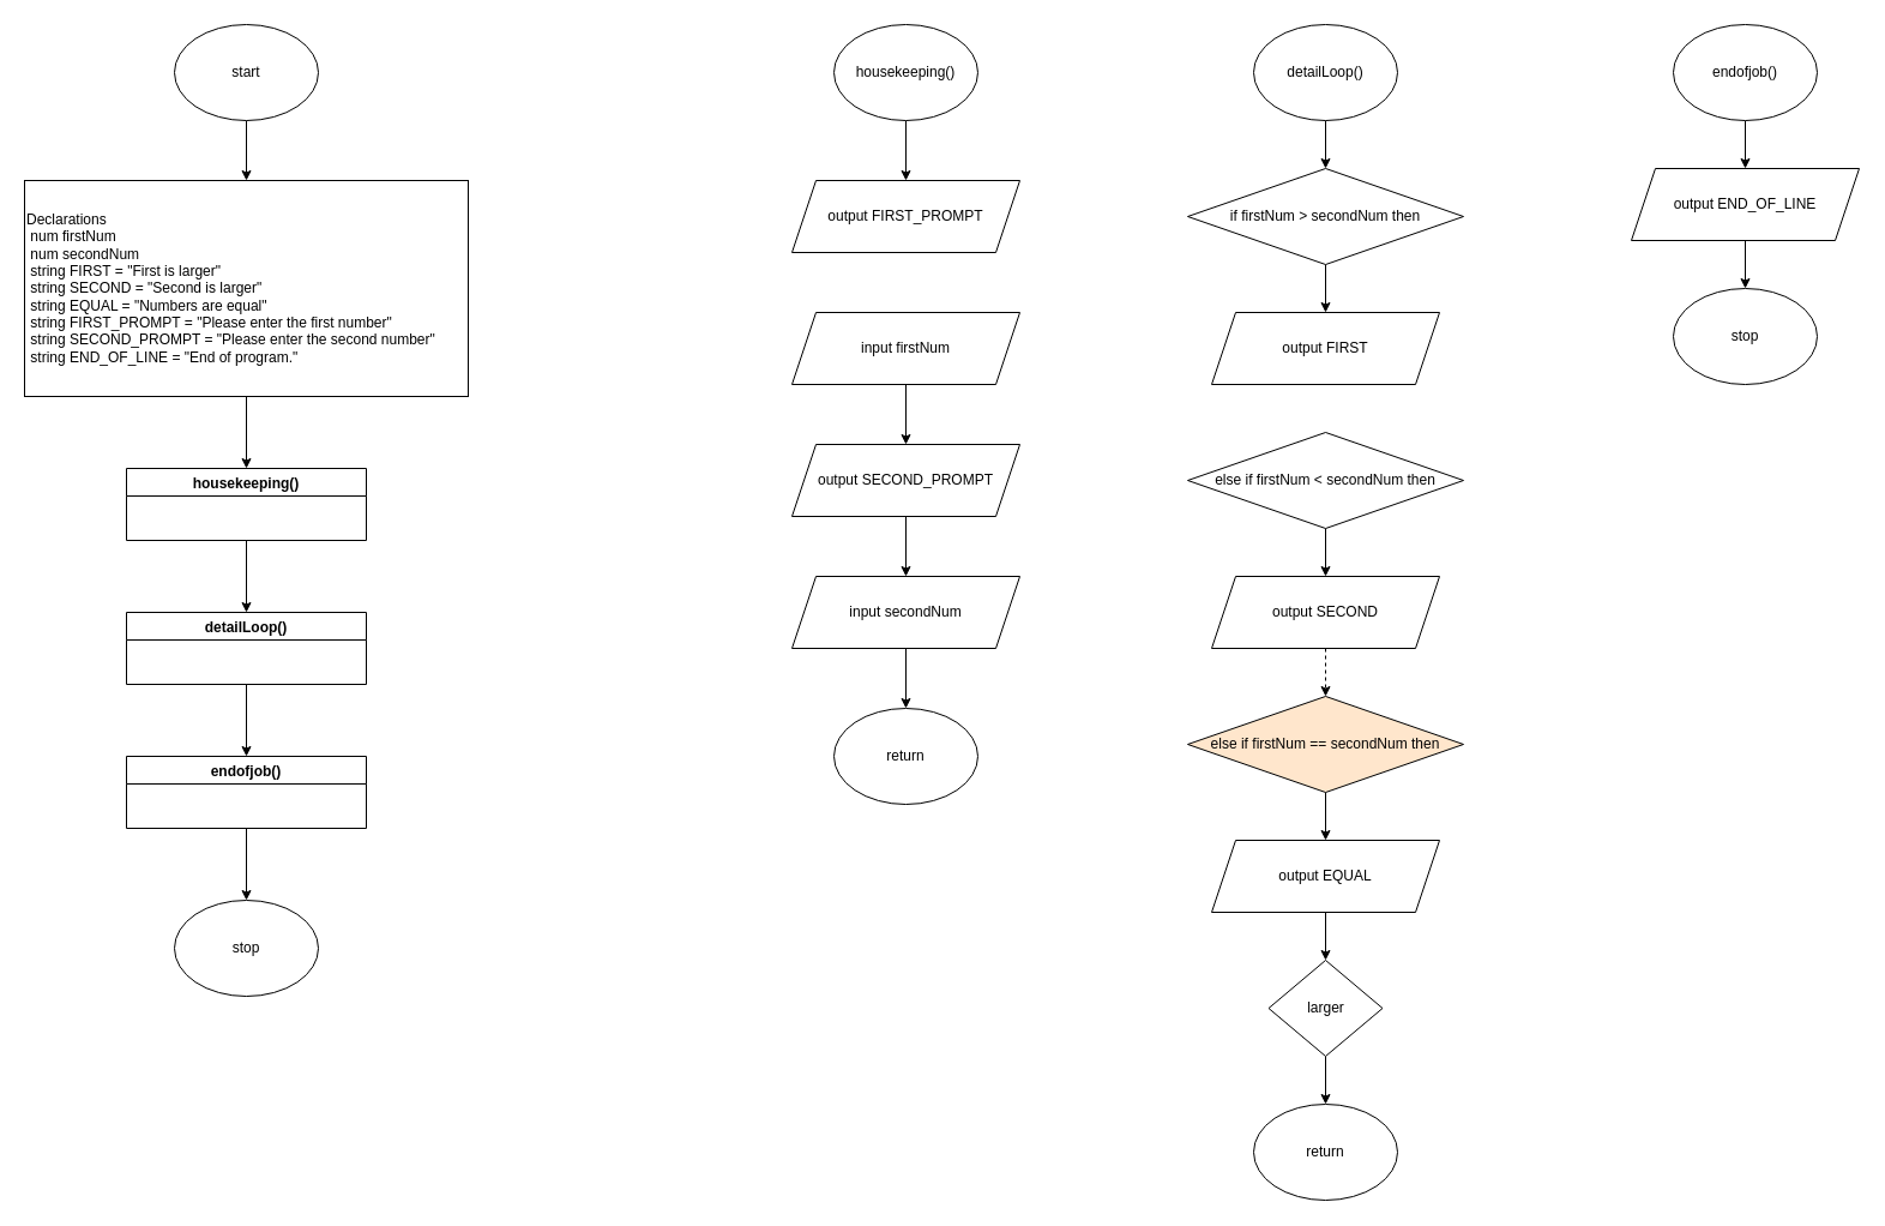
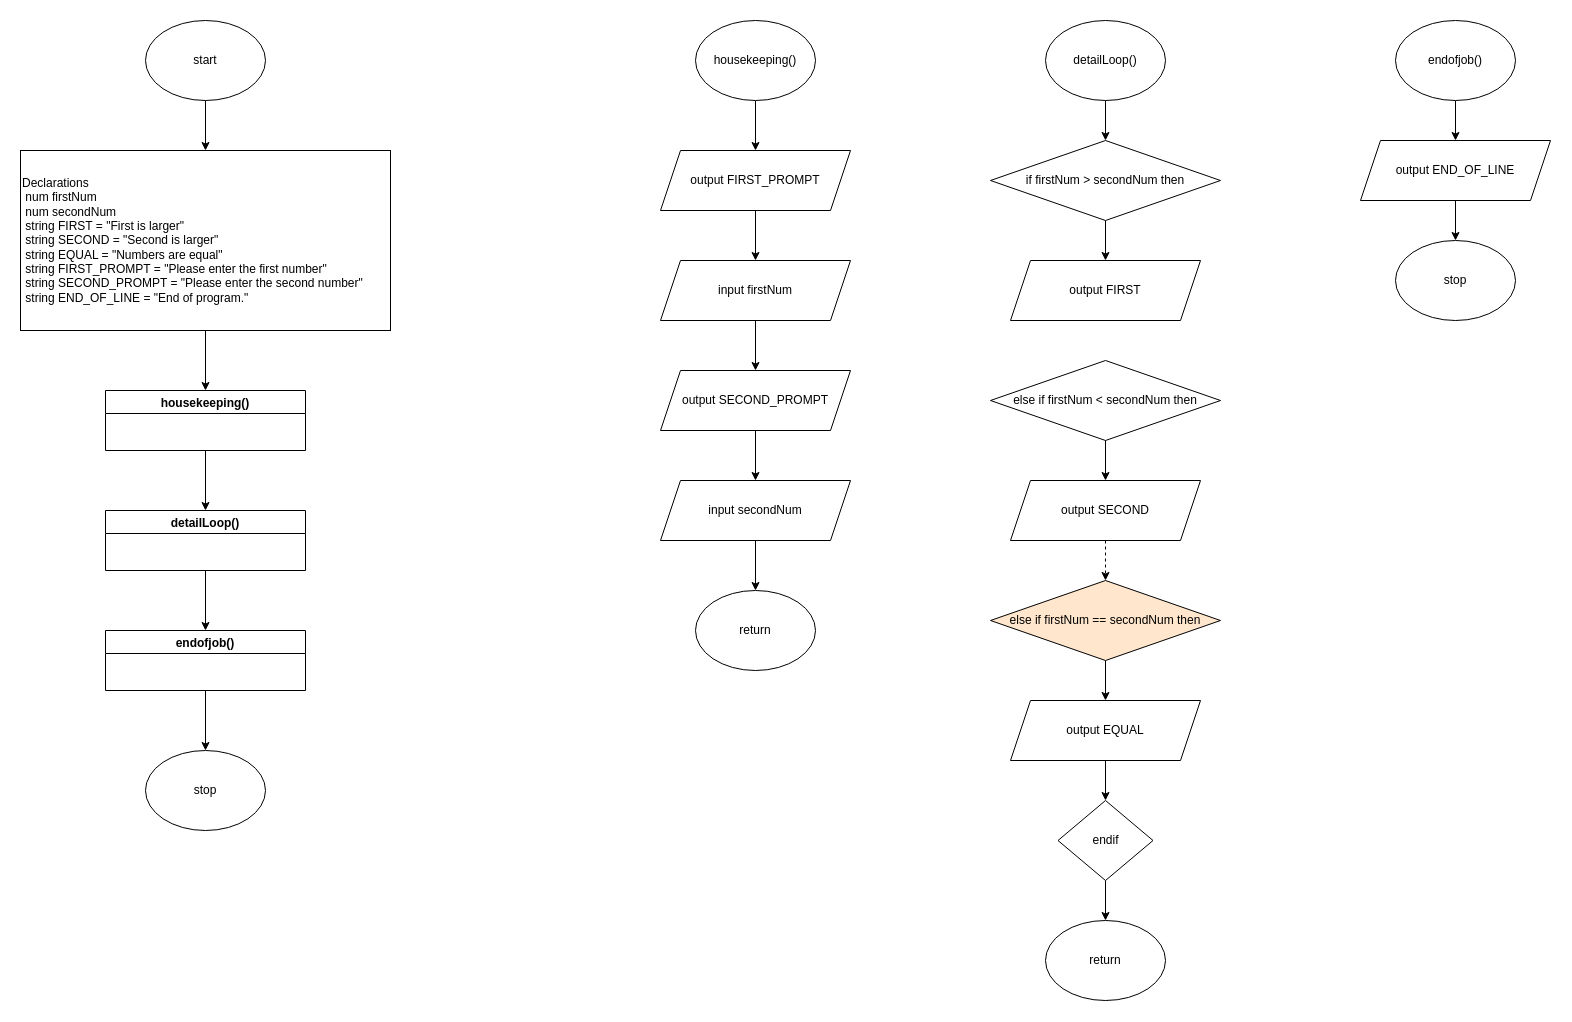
  <mxCell id="0" />
  <mxCell id="1" parent="0" />
  <mxCell id="2" style="edgeStyle=orthogonalEdgeStyle;rounded=0;orthogonalLoop=1;jettySize=auto;html=1;exitX=0.5;exitY=1;exitDx=0;exitDy=0;entryX=0.5;entryY=0;entryDx=0;entryDy=0;" parent="1" source="3" target="5" edge="1"><mxGeometry relative="1" as="geometry" /></mxCell>
  <mxCell id="3" value="start" style="ellipse;whiteSpace=wrap;html=1;" parent="1" vertex="1"><mxGeometry x="145" y="20" width="120" height="80" as="geometry" /></mxCell>
  <mxCell id="4" style="edgeStyle=orthogonalEdgeStyle;rounded=0;orthogonalLoop=1;jettySize=auto;html=1;exitX=0.5;exitY=1;exitDx=0;exitDy=0;entryX=0.5;entryY=0;entryDx=0;entryDy=0;" parent="1" source="5" target="7" edge="1"><mxGeometry relative="1" as="geometry" /></mxCell>
  <mxCell id="5" value="Declarations&lt;br&gt;&lt;span style=&quot;white-space: pre&quot;&gt; &lt;/span&gt;num firstNum&lt;br&gt;&lt;span style=&quot;white-space: pre&quot;&gt; &lt;/span&gt;num secondNum&lt;br&gt;&lt;span style=&quot;white-space: pre&quot;&gt; &lt;/span&gt;string FIRST = &quot;First is larger&quot;&lt;br&gt;&lt;span style=&quot;white-space: pre&quot;&gt; &lt;/span&gt;string SECOND = &quot;Second is larger&quot;&lt;br&gt;&lt;span style=&quot;white-space: pre&quot;&gt; &lt;/span&gt;string EQUAL = &quot;Numbers are equal&quot;&lt;br&gt;&lt;span style=&quot;white-space: pre&quot;&gt; &lt;/span&gt;string FIRST_PROMPT = &quot;Please enter the first number&quot;&lt;br&gt;&lt;span style=&quot;white-space: pre&quot;&gt; &lt;/span&gt;string SECOND_PROMPT = &quot;Please enter the second number&quot;&lt;br&gt;&lt;span style=&quot;white-space: pre&quot;&gt; &lt;/span&gt;string END_OF_LINE = &quot;End of program.&quot;" style="rounded=0;whiteSpace=wrap;html=1;align=left;" parent="1" vertex="1"><mxGeometry x="20" y="150" width="370" height="180" as="geometry" /></mxCell>
  <mxCell id="6" style="edgeStyle=orthogonalEdgeStyle;rounded=0;orthogonalLoop=1;jettySize=auto;html=1;exitX=0.5;exitY=1;exitDx=0;exitDy=0;entryX=0.5;entryY=0;entryDx=0;entryDy=0;" parent="1" source="7" target="9" edge="1"><mxGeometry relative="1" as="geometry" /></mxCell>
  <mxCell id="7" value="housekeeping()" style="swimlane;startSize=23;" parent="1" vertex="1"><mxGeometry x="105" y="390" width="200" height="60" as="geometry"><mxRectangle x="310" y="740" width="120" height="23" as="alternateBounds" /></mxGeometry></mxCell>
  <mxCell id="8" style="edgeStyle=orthogonalEdgeStyle;rounded=0;orthogonalLoop=1;jettySize=auto;html=1;exitX=0.5;exitY=1;exitDx=0;exitDy=0;entryX=0.5;entryY=0;entryDx=0;entryDy=0;" parent="1" source="9" target="11" edge="1"><mxGeometry relative="1" as="geometry" /></mxCell>
  <mxCell id="9" value="detailLoop()" style="swimlane;startSize=23;" parent="1" vertex="1"><mxGeometry x="105" y="510" width="200" height="60" as="geometry"><mxRectangle x="310" y="740" width="120" height="23" as="alternateBounds" /></mxGeometry></mxCell>
  <mxCell id="10" style="edgeStyle=orthogonalEdgeStyle;rounded=0;orthogonalLoop=1;jettySize=auto;html=1;exitX=0.5;exitY=1;exitDx=0;exitDy=0;" parent="1" source="11" target="12" edge="1"><mxGeometry relative="1" as="geometry" /></mxCell>
  <mxCell id="11" value="endofjob()" style="swimlane;startSize=23;" parent="1" vertex="1"><mxGeometry x="105" y="630" width="200" height="60" as="geometry"><mxRectangle x="310" y="740" width="120" height="23" as="alternateBounds" /></mxGeometry></mxCell>
  <mxCell id="12" value="stop" style="ellipse;whiteSpace=wrap;html=1;" parent="1" vertex="1"><mxGeometry x="145" y="750" width="120" height="80" as="geometry" /></mxCell>
  <mxCell id="13" style="edgeStyle=orthogonalEdgeStyle;rounded=0;orthogonalLoop=1;jettySize=auto;html=1;exitX=0.5;exitY=1;exitDx=0;exitDy=0;entryX=0.5;entryY=0;entryDx=0;entryDy=0;" parent="1" source="14" target="16" edge="1"><mxGeometry relative="1" as="geometry" /></mxCell>
  <mxCell id="14" value="housekeeping()" style="ellipse;whiteSpace=wrap;html=1;" parent="1" vertex="1"><mxGeometry x="695" y="20" width="120" height="80" as="geometry" /></mxCell>
+ <mxCell id="15" style="edgeStyle=orthogonalEdgeStyle;rounded=0;orthogonalLoop=1;jettySize=auto;html=1;exitX=0.5;exitY=1;exitDx=0;exitDy=0;entryX=0.5;entryY=0;entryDx=0;entryDy=0;" parent="1" source="16" target="18" edge="1"><mxGeometry relative="1" as="geometry" /></mxCell>
  <mxCell id="16" value="output FIRST_PROMPT" style="shape=parallelogram;perimeter=parallelogramPerimeter;whiteSpace=wrap;html=1;fixedSize=1;" parent="1" vertex="1"><mxGeometry x="660" y="150" width="190" height="60" as="geometry" /></mxCell>
  <mxCell id="17" style="edgeStyle=orthogonalEdgeStyle;rounded=0;orthogonalLoop=1;jettySize=auto;html=1;exitX=0.5;exitY=1;exitDx=0;exitDy=0;entryX=0.5;entryY=0;entryDx=0;entryDy=0;" parent="1" source="18" target="20" edge="1"><mxGeometry relative="1" as="geometry" /></mxCell>
  <mxCell id="18" value="input firstNum" style="shape=parallelogram;perimeter=parallelogramPerimeter;whiteSpace=wrap;html=1;fixedSize=1;" parent="1" vertex="1"><mxGeometry x="660" y="260" width="190" height="60" as="geometry" /></mxCell>
  <mxCell id="19" style="edgeStyle=orthogonalEdgeStyle;rounded=0;orthogonalLoop=1;jettySize=auto;html=1;exitX=0.5;exitY=1;exitDx=0;exitDy=0;entryX=0.5;entryY=0;entryDx=0;entryDy=0;" parent="1" source="20" target="22" edge="1"><mxGeometry relative="1" as="geometry" /></mxCell>
  <mxCell id="20" value="output SECOND_PROMPT" style="shape=parallelogram;perimeter=parallelogramPerimeter;whiteSpace=wrap;html=1;fixedSize=1;" parent="1" vertex="1"><mxGeometry x="660" y="370" width="190" height="60" as="geometry" /></mxCell>
  <mxCell id="21" style="edgeStyle=orthogonalEdgeStyle;rounded=0;orthogonalLoop=1;jettySize=auto;html=1;exitX=0.5;exitY=1;exitDx=0;exitDy=0;entryX=0.5;entryY=0;entryDx=0;entryDy=0;" parent="1" source="22" target="23" edge="1"><mxGeometry relative="1" as="geometry" /></mxCell>
  <mxCell id="22" value="input secondNum" style="shape=parallelogram;perimeter=parallelogramPerimeter;whiteSpace=wrap;html=1;fixedSize=1;" parent="1" vertex="1"><mxGeometry x="660" y="480" width="190" height="60" as="geometry" /></mxCell>
  <mxCell id="23" value="return" style="ellipse;whiteSpace=wrap;html=1;" parent="1" vertex="1"><mxGeometry x="695" y="590" width="120" height="80" as="geometry" /></mxCell>
  <mxCell id="24" style="edgeStyle=orthogonalEdgeStyle;rounded=0;orthogonalLoop=1;jettySize=auto;html=1;exitX=0.5;exitY=1;exitDx=0;exitDy=0;entryX=0.5;entryY=0;entryDx=0;entryDy=0;" parent="1" source="25" target="27" edge="1"><mxGeometry relative="1" as="geometry" /></mxCell>
  <mxCell id="25" value="detailLoop()" style="ellipse;whiteSpace=wrap;html=1;" parent="1" vertex="1"><mxGeometry x="1045" y="20" width="120" height="80" as="geometry" /></mxCell>
  <mxCell id="26" style="edgeStyle=orthogonalEdgeStyle;rounded=0;orthogonalLoop=1;jettySize=auto;html=1;exitX=0.5;exitY=1;exitDx=0;exitDy=0;entryX=0.5;entryY=0;entryDx=0;entryDy=0;" parent="1" source="27" target="28" edge="1"><mxGeometry relative="1" as="geometry" /></mxCell>
  <mxCell id="27" value="if firstNum &amp;gt; secondNum then" style="rhombus;whiteSpace=wrap;html=1;" parent="1" vertex="1"><mxGeometry x="990" y="140" width="230" height="80" as="geometry" /></mxCell>
  <mxCell id="28" value="output FIRST" style="shape=parallelogram;perimeter=parallelogramPerimeter;whiteSpace=wrap;html=1;fixedSize=1;" parent="1" vertex="1"><mxGeometry x="1010" y="260" width="190" height="60" as="geometry" /></mxCell>
  <mxCell id="29" style="edgeStyle=orthogonalEdgeStyle;rounded=0;orthogonalLoop=1;jettySize=auto;html=1;exitX=0.5;exitY=1;exitDx=0;exitDy=0;entryX=0.5;entryY=0;entryDx=0;entryDy=0;" parent="1" source="30" target="32" edge="1"><mxGeometry relative="1" as="geometry" /></mxCell>
  <mxCell id="30" value="else if firstNum &amp;lt; secondNum then" style="rhombus;whiteSpace=wrap;html=1;" parent="1" vertex="1"><mxGeometry x="990" y="360" width="230" height="80" as="geometry" /></mxCell>
  <mxCell id="31" style="edgeStyle=orthogonalEdgeStyle;rounded=0;orthogonalLoop=1;jettySize=auto;html=1;exitX=0.5;exitY=1;exitDx=0;exitDy=0;entryX=0.5;entryY=0;entryDx=0;entryDy=0;dashed=1;" parent="1" source="32" target="34" edge="1"><mxGeometry relative="1" as="geometry" /></mxCell>
  <mxCell id="32" value="output SECOND" style="shape=parallelogram;perimeter=parallelogramPerimeter;whiteSpace=wrap;html=1;fixedSize=1;" parent="1" vertex="1"><mxGeometry x="1010" y="480" width="190" height="60" as="geometry" /></mxCell>
  <mxCell id="33" style="edgeStyle=orthogonalEdgeStyle;rounded=0;orthogonalLoop=1;jettySize=auto;html=1;exitX=0.5;exitY=1;exitDx=0;exitDy=0;entryX=0.5;entryY=0;entryDx=0;entryDy=0;" parent="1" source="34" target="36" edge="1"><mxGeometry relative="1" as="geometry" /></mxCell>
  <mxCell id="34" value="else if firstNum == secondNum then" style="rhombus;whiteSpace=wrap;html=1;fillColor=#ffe6cc;" parent="1" vertex="1"><mxGeometry x="990" y="580" width="230" height="80" as="geometry" /></mxCell>
  <mxCell id="35" style="edgeStyle=orthogonalEdgeStyle;rounded=0;orthogonalLoop=1;jettySize=auto;html=1;exitX=0.5;exitY=1;exitDx=0;exitDy=0;entryX=0.5;entryY=0;entryDx=0;entryDy=0;" parent="1" source="36" target="39" edge="1"><mxGeometry relative="1" as="geometry" /></mxCell>
  <mxCell id="36" value="output EQUAL" style="shape=parallelogram;perimeter=parallelogramPerimeter;whiteSpace=wrap;html=1;fixedSize=1;" parent="1" vertex="1"><mxGeometry x="1010" y="700" width="190" height="60" as="geometry" /></mxCell>
  <mxCell id="37" value="return" style="ellipse;whiteSpace=wrap;html=1;" parent="1" vertex="1"><mxGeometry x="1045" y="920" width="120" height="80" as="geometry" /></mxCell>
  <mxCell id="38" style="edgeStyle=orthogonalEdgeStyle;rounded=0;orthogonalLoop=1;jettySize=auto;html=1;exitX=0.5;exitY=1;exitDx=0;exitDy=0;entryX=0.5;entryY=0;entryDx=0;entryDy=0;" parent="1" source="39" target="37" edge="1"><mxGeometry relative="1" as="geometry" /></mxCell>
- <mxCell id="39" value="larger" style="rhombus;whiteSpace=wrap;html=1;" parent="1" vertex="1"><mxGeometry x="1057.5" y="800" width="95" height="80" as="geometry" /></mxCell>
+ <mxCell id="39" value="endif" style="rhombus;whiteSpace=wrap;html=1;" parent="1" vertex="1"><mxGeometry x="1057.5" y="800" width="95" height="80" as="geometry" /></mxCell>
  <mxCell id="40" style="edgeStyle=orthogonalEdgeStyle;rounded=0;orthogonalLoop=1;jettySize=auto;html=1;exitX=0.5;exitY=1;exitDx=0;exitDy=0;entryX=0.5;entryY=0;entryDx=0;entryDy=0;" parent="1" source="41" target="43" edge="1"><mxGeometry relative="1" as="geometry" /></mxCell>
  <mxCell id="41" value="endofjob()" style="ellipse;whiteSpace=wrap;html=1;" parent="1" vertex="1"><mxGeometry x="1395" y="20" width="120" height="80" as="geometry" /></mxCell>
  <mxCell id="42" style="edgeStyle=orthogonalEdgeStyle;rounded=0;orthogonalLoop=1;jettySize=auto;html=1;exitX=0.5;exitY=1;exitDx=0;exitDy=0;entryX=0.5;entryY=0;entryDx=0;entryDy=0;" parent="1" source="43" target="44" edge="1"><mxGeometry relative="1" as="geometry" /></mxCell>
  <mxCell id="43" value="output END_OF_LINE" style="shape=parallelogram;perimeter=parallelogramPerimeter;whiteSpace=wrap;html=1;fixedSize=1;" parent="1" vertex="1"><mxGeometry x="1360" y="140" width="190" height="60" as="geometry" /></mxCell>
  <mxCell id="44" value="stop" style="ellipse;whiteSpace=wrap;html=1;" parent="1" vertex="1"><mxGeometry x="1395" y="240" width="120" height="80" as="geometry" /></mxCell>
